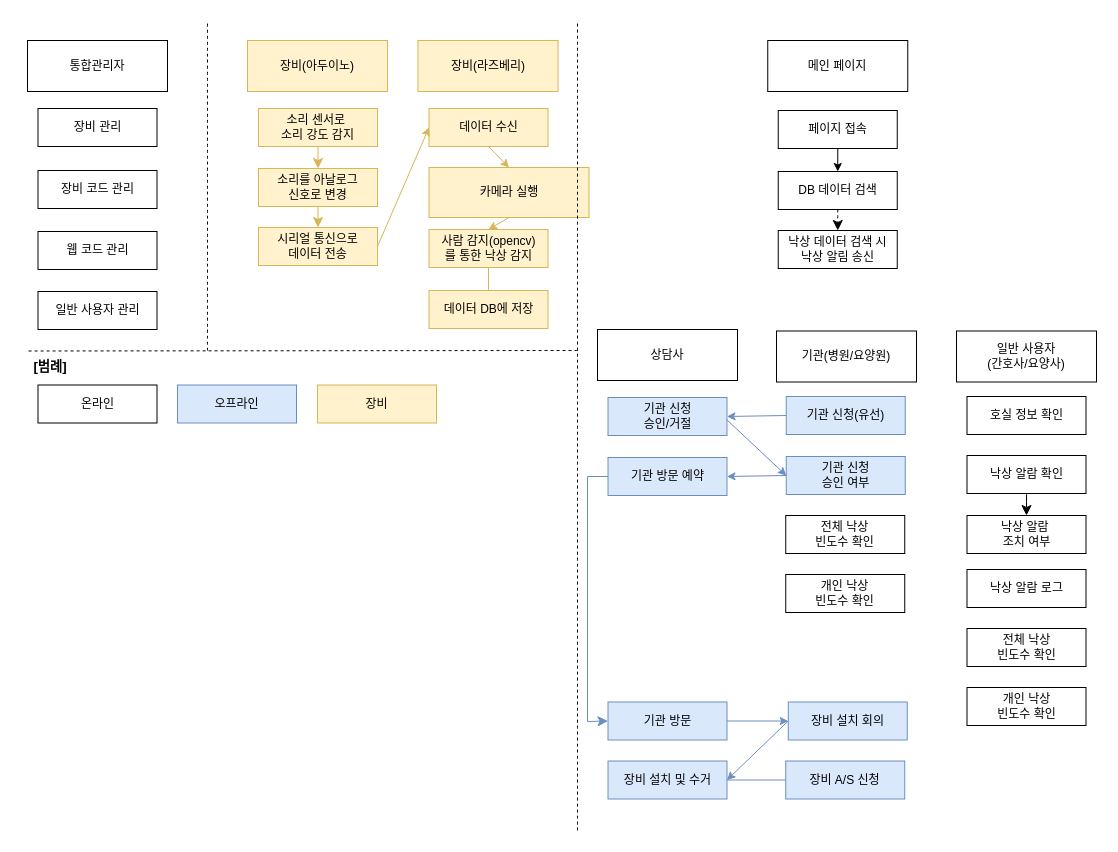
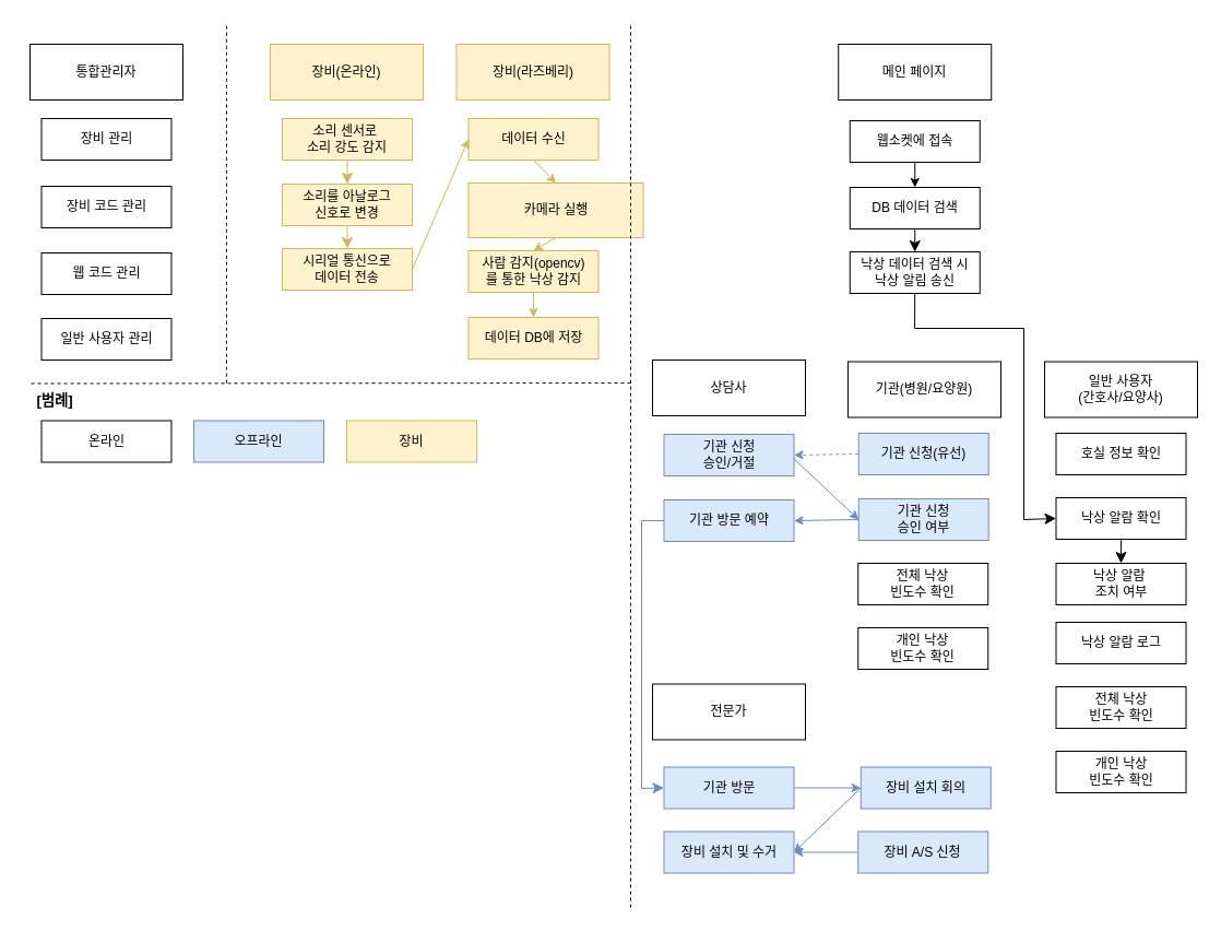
  <mxCell id="0" />
  <mxCell id="1" parent="0" />
  <mxCell id="2" value="상담사" style="rounded=0;whiteSpace=wrap;html=1;" parent="1" vertex="1"><mxGeometry x="597" y="329" width="140" height="51" as="geometry" /></mxCell>
  <mxCell id="3" value="기관 방문 예약" style="rounded=0;whiteSpace=wrap;html=1;fillColor=#dae8fc;strokeColor=#6c8ebf;" parent="1" vertex="1"><mxGeometry x="607.5" y="457" width="119" height="38" as="geometry" /></mxCell>
  <mxCell id="4" value="기관 방문" style="rounded=0;whiteSpace=wrap;html=1;fillColor=#dae8fc;strokeColor=#6c8ebf;" parent="1" vertex="1"><mxGeometry x="607.5" y="701.5" width="119" height="38" as="geometry" /></mxCell>
  <mxCell id="5" value="기관(병원/요양원)" style="rounded=0;whiteSpace=wrap;html=1;" parent="1" vertex="1"><mxGeometry x="776" y="330.5" width="140" height="51" as="geometry" /></mxCell>
  <mxCell id="6" value="기관 신청(유선)" style="rounded=0;whiteSpace=wrap;html=1;fillColor=#dae8fc;strokeColor=#6c8ebf;" parent="1" vertex="1"><mxGeometry x="785.75" y="396" width="119" height="38" as="geometry" /></mxCell>
  <mxCell id="7" value="기관 신청&lt;div&gt;승인 여부&lt;/div&gt;" style="rounded=0;whiteSpace=wrap;html=1;fillColor=#dae8fc;strokeColor=#6c8ebf;" parent="1" vertex="1"><mxGeometry x="785.75" y="456" width="119" height="38" as="geometry" /></mxCell>
  <mxCell id="8" value="장비 설치 회의" style="rounded=0;whiteSpace=wrap;html=1;fillColor=#dae8fc;strokeColor=#6c8ebf;" parent="1" vertex="1"><mxGeometry x="787.75" y="701.5" width="119" height="38" as="geometry" /></mxCell>
  <mxCell id="9" value="일반 사용자&lt;div&gt;(간호사/요양사)&lt;/div&gt;" style="rounded=0;whiteSpace=wrap;html=1;" parent="1" vertex="1"><mxGeometry x="956" y="330.5" width="140" height="51" as="geometry" /></mxCell>
- <mxCell id="10" value="장비(아두이노)" style="rounded=0;whiteSpace=wrap;html=1;fillColor=#fff2cc;strokeColor=#d6b656;" parent="1" vertex="1"><mxGeometry x="247" y="40" width="140" height="51" as="geometry" /></mxCell>
+ <mxCell id="10" value="장비(온라인)" style="rounded=0;whiteSpace=wrap;html=1;fillColor=#fff2cc;strokeColor=#d6b656;" parent="1" vertex="1"><mxGeometry x="247" y="40" width="140" height="51" as="geometry" /></mxCell>
  <mxCell id="11" value="장비(라즈베리)" style="rounded=0;whiteSpace=wrap;html=1;fillColor=#fff2cc;strokeColor=#d6b656;" parent="1" vertex="1"><mxGeometry x="417.5" y="40" width="140" height="51" as="geometry" /></mxCell>
  <mxCell id="12" value="" style="endArrow=classic;html=1;rounded=0;exitX=0;exitY=0.5;exitDx=0;exitDy=0;entryX=1;entryY=0.5;entryDx=0;entryDy=0;fillColor=#dae8fc;strokeColor=#6c8ebf;" parent="1" source="7" target="3" edge="1"><mxGeometry width="50" height="50" relative="1" as="geometry"><mxPoint x="776" y="546" as="sourcePoint" /><mxPoint x="826" y="496" as="targetPoint" /></mxGeometry></mxCell>
  <mxCell id="13" value="기관 신청&lt;div&gt;승인/거절&lt;/div&gt;" style="rounded=0;whiteSpace=wrap;html=1;fillColor=#dae8fc;strokeColor=#6c8ebf;" parent="1" vertex="1"><mxGeometry x="607.5" y="397" width="119" height="38" as="geometry" /></mxCell>
- <mxCell id="14" value="" style="endArrow=classic;html=1;rounded=0;exitX=0;exitY=0.5;exitDx=0;exitDy=0;entryX=1;entryY=0.5;entryDx=0;entryDy=0;fillColor=#dae8fc;strokeColor=#6c8ebf;" parent="1" source="6" target="13" edge="1"><mxGeometry width="50" height="50" relative="1" as="geometry"><mxPoint x="786" y="589" as="sourcePoint" /><mxPoint x="836" y="539" as="targetPoint" /></mxGeometry></mxCell>
+ <mxCell id="14" value="" style="endArrow=classic;html=1;rounded=0;exitX=0;exitY=0.5;exitDx=0;exitDy=0;entryX=1;entryY=0.5;entryDx=0;entryDy=0;fillColor=#dae8fc;strokeColor=#6c8ebf;dashed=1;" parent="1" source="6" target="13" edge="1"><mxGeometry width="50" height="50" relative="1" as="geometry"><mxPoint x="786" y="589" as="sourcePoint" /><mxPoint x="836" y="539" as="targetPoint" /></mxGeometry></mxCell>
  <mxCell id="15" value="" style="endArrow=classic;html=1;rounded=0;entryX=0;entryY=0.5;entryDx=0;entryDy=0;fillColor=#dae8fc;strokeColor=#6c8ebf;" parent="1" target="7" edge="1"><mxGeometry width="50" height="50" relative="1" as="geometry"><mxPoint x="726" y="419" as="sourcePoint" /><mxPoint x="836" y="539" as="targetPoint" /></mxGeometry></mxCell>
  <mxCell id="16" value="" style="endArrow=classic;html=1;rounded=0;exitX=1;exitY=0.5;exitDx=0;exitDy=0;entryX=0;entryY=0.5;entryDx=0;entryDy=0;fillColor=#dae8fc;strokeColor=#6c8ebf;" parent="1" source="4" target="8" edge="1"><mxGeometry width="50" height="50" relative="1" as="geometry"><mxPoint x="786" y="794.5" as="sourcePoint" /><mxPoint x="836" y="744.5" as="targetPoint" /></mxGeometry></mxCell>
  <mxCell id="17" value="낙상 알람 확인" style="rounded=0;whiteSpace=wrap;html=1;" parent="1" vertex="1"><mxGeometry x="966.5" y="455" width="119" height="38" as="geometry" /></mxCell>
  <mxCell id="18" value="낙상 알람 로그" style="rounded=0;whiteSpace=wrap;html=1;" parent="1" vertex="1"><mxGeometry x="966.5" y="569" width="119" height="38" as="geometry" /></mxCell>
  <mxCell id="19" value="전체 낙상&lt;div&gt;빈도수 확인&lt;/div&gt;" style="rounded=0;whiteSpace=wrap;html=1;" parent="1" vertex="1"><mxGeometry x="966.5" y="628" width="119" height="38" as="geometry" /></mxCell>
  <mxCell id="20" value="개인 낙상&lt;div&gt;빈도수 확인&lt;/div&gt;" style="rounded=0;whiteSpace=wrap;html=1;" parent="1" vertex="1"><mxGeometry x="966.5" y="687" width="119" height="38" as="geometry" /></mxCell>
  <mxCell id="21" value="장비 A/S 신청" style="rounded=0;whiteSpace=wrap;html=1;fillColor=#dae8fc;strokeColor=#6c8ebf;" parent="1" vertex="1"><mxGeometry x="785.25" y="760.5" width="119" height="38" as="geometry" /></mxCell>
  <mxCell id="22" value="전체 낙상&lt;div&gt;빈도수 확인&lt;/div&gt;" style="rounded=0;whiteSpace=wrap;html=1;" parent="1" vertex="1"><mxGeometry x="785.25" y="515" width="119" height="38" as="geometry" /></mxCell>
  <mxCell id="23" value="개인 낙상&lt;div&gt;빈도수 확인&lt;/div&gt;" style="rounded=0;whiteSpace=wrap;html=1;" parent="1" vertex="1"><mxGeometry x="785.25" y="574" width="119" height="38" as="geometry" /></mxCell>
  <mxCell id="24" value="장비 설치 및 수거" style="rounded=0;whiteSpace=wrap;html=1;fillColor=#dae8fc;strokeColor=#6c8ebf;" parent="1" vertex="1"><mxGeometry x="607.5" y="760.5" width="119" height="38" as="geometry" /></mxCell>
  <mxCell id="25" value="" style="endArrow=classic;html=1;rounded=0;exitX=0;exitY=0.5;exitDx=0;exitDy=0;entryX=1;entryY=0.5;entryDx=0;entryDy=0;fillColor=#dae8fc;strokeColor=#6c8ebf;" parent="1" source="8" target="24" edge="1"><mxGeometry width="50" height="50" relative="1" as="geometry"><mxPoint x="626" y="834.5" as="sourcePoint" /><mxPoint x="676" y="784.5" as="targetPoint" /></mxGeometry></mxCell>
- <mxCell id="26" value="" style="endArrow=none;html=1;rounded=0;exitX=0;exitY=0.5;exitDx=0;exitDy=0;entryX=1;entryY=0.5;entryDx=0;entryDy=0;fillColor=#dae8fc;strokeColor=#6c8ebf;" parent="1" source="21" target="24" edge="1"><mxGeometry width="50" height="50" relative="1" as="geometry"><mxPoint x="626" y="834.5" as="sourcePoint" /><mxPoint x="676" y="784.5" as="targetPoint" /></mxGeometry></mxCell>
+ <mxCell id="26" value="" style="endArrow=classic;html=1;rounded=0;exitX=0;exitY=0.5;exitDx=0;exitDy=0;entryX=1;entryY=0.5;entryDx=0;entryDy=0;fillColor=#dae8fc;strokeColor=#6c8ebf;" parent="1" source="21" target="24" edge="1"><mxGeometry width="50" height="50" relative="1" as="geometry"><mxPoint x="626" y="834.5" as="sourcePoint" /><mxPoint x="676" y="784.5" as="targetPoint" /></mxGeometry></mxCell>
  <mxCell id="27" value="사람 감지(opencv)&lt;div&gt;를 통한&amp;nbsp;&lt;span style=&quot;background-color: initial;&quot;&gt;낙상 감지&lt;/span&gt;&lt;/div&gt;" style="rounded=0;whiteSpace=wrap;html=1;fillColor=#fff2cc;strokeColor=#d6b656;" parent="1" vertex="1"><mxGeometry x="428.5" y="229" width="119" height="38" as="geometry" /></mxCell>
  <mxCell id="28" value="소리를 아날로그&lt;div&gt;신호로 변경&lt;/div&gt;" style="rounded=0;whiteSpace=wrap;html=1;fillColor=#fff2cc;strokeColor=#d6b656;" parent="1" vertex="1"><mxGeometry x="258" y="168" width="119" height="38" as="geometry" /></mxCell>
  <mxCell id="29" value="시리얼 통신으로&lt;div&gt;데이터 전송&lt;/div&gt;" style="rounded=0;whiteSpace=wrap;html=1;fillColor=#fff2cc;strokeColor=#d6b656;" parent="1" vertex="1"><mxGeometry x="258" y="227" width="119" height="38" as="geometry" /></mxCell>
  <mxCell id="30" value="데이터 DB에 저장" style="rounded=0;whiteSpace=wrap;html=1;fillColor=#fff2cc;strokeColor=#d6b656;" parent="1" vertex="1"><mxGeometry x="428.5" y="290" width="119" height="38" as="geometry" /></mxCell>
  <mxCell id="31" value="소리 센서로&amp;nbsp;&lt;div&gt;소리 강도 감지&lt;/div&gt;" style="rounded=0;whiteSpace=wrap;html=1;fillColor=#fff2cc;strokeColor=#d6b656;" parent="1" vertex="1"><mxGeometry x="258" y="108" width="119" height="38" as="geometry" /></mxCell>
  <mxCell id="32" value="데이터 수신" style="rounded=0;whiteSpace=wrap;html=1;fillColor=#fff2cc;strokeColor=#d6b656;" parent="1" vertex="1"><mxGeometry x="428.5" y="108" width="119" height="38" as="geometry" /></mxCell>
  <mxCell id="33" value="카메라 실행" style="rounded=0;whiteSpace=wrap;html=1;fillColor=#fff2cc;strokeColor=#d6b656;" parent="1" vertex="1"><mxGeometry x="428.5" y="167" width="160" height="50" as="geometry" /></mxCell>
  <mxCell id="34" value="" style="endArrow=classic;html=1;rounded=0;exitX=1;exitY=0.5;exitDx=0;exitDy=0;entryX=0;entryY=0.5;entryDx=0;entryDy=0;fillColor=#fff2cc;strokeColor=#d6b656;" parent="1" source="29" target="32" edge="1"><mxGeometry width="50" height="50" relative="1" as="geometry"><mxPoint x="726.5" y="300" as="sourcePoint" /><mxPoint x="776.5" y="250" as="targetPoint" /></mxGeometry></mxCell>
- <mxCell id="35" value="" style="endArrow=none;html=1;rounded=0;exitX=0.5;exitY=1;exitDx=0;exitDy=0;entryX=0.5;entryY=0;entryDx=0;entryDy=0;fillColor=#fff2cc;strokeColor=#d6b656;" parent="1" source="27" target="30" edge="1"><mxGeometry width="50" height="50" relative="1" as="geometry"><mxPoint x="726.5" y="298" as="sourcePoint" /><mxPoint x="776.5" y="248" as="targetPoint" /></mxGeometry></mxCell>
+ <mxCell id="35" value="" style="endArrow=classic;html=1;rounded=0;exitX=0.5;exitY=1;exitDx=0;exitDy=0;entryX=0.5;entryY=0;entryDx=0;entryDy=0;fillColor=#fff2cc;strokeColor=#d6b656;" parent="1" source="27" target="30" edge="1"><mxGeometry width="50" height="50" relative="1" as="geometry"><mxPoint x="726.5" y="298" as="sourcePoint" /><mxPoint x="776.5" y="248" as="targetPoint" /></mxGeometry></mxCell>
  <mxCell id="36" value="" style="endArrow=classic;html=1;rounded=0;exitX=0.5;exitY=1;exitDx=0;exitDy=0;entryX=0.5;entryY=0;entryDx=0;entryDy=0;fillColor=#fff2cc;strokeColor=#d6b656;" parent="1" source="33" target="27" edge="1"><mxGeometry width="50" height="50" relative="1" as="geometry"><mxPoint x="498.5" y="277" as="sourcePoint" /><mxPoint x="498.5" y="300" as="targetPoint" /></mxGeometry></mxCell>
  <mxCell id="37" value="" style="endArrow=classic;html=1;rounded=0;exitX=0.5;exitY=1;exitDx=0;exitDy=0;entryX=0.5;entryY=0;entryDx=0;entryDy=0;fillColor=#fff2cc;strokeColor=#d6b656;" parent="1" source="32" target="33" edge="1"><mxGeometry width="50" height="50" relative="1" as="geometry"><mxPoint x="726.5" y="298" as="sourcePoint" /><mxPoint x="776.5" y="248" as="targetPoint" /></mxGeometry></mxCell>
  <mxCell id="38" value="메인 페이지" style="rounded=0;whiteSpace=wrap;html=1;" parent="1" vertex="1"><mxGeometry x="767.25" y="40" width="140" height="51" as="geometry" /></mxCell>
- <mxCell id="39" value="페이지 접속" style="rounded=0;whiteSpace=wrap;html=1;" parent="1" vertex="1"><mxGeometry x="777.75" y="110" width="119" height="38" as="geometry" /></mxCell>
+ <mxCell id="39" value="웹소켓에 접속" style="rounded=0;whiteSpace=wrap;html=1;" parent="1" vertex="1"><mxGeometry x="777.75" y="110" width="119" height="38" as="geometry" /></mxCell>
  <mxCell id="40" value="낙상 데이터 검색 시&lt;div&gt;낙상 알림 송신&lt;/div&gt;" style="rounded=0;whiteSpace=wrap;html=1;" parent="1" vertex="1"><mxGeometry x="777.75" y="230" width="119" height="38" as="geometry" /></mxCell>
  <mxCell id="41" value="호실 정보&amp;nbsp;&lt;span style=&quot;background-color: initial;&quot;&gt;확인&lt;/span&gt;" style="rounded=0;whiteSpace=wrap;html=1;" parent="1" vertex="1"><mxGeometry x="966.5" y="396" width="119" height="38" as="geometry" /></mxCell>
- <mxCell id="42" style="edgeStyle=none;curved=1;rounded=0;orthogonalLoop=1;jettySize=auto;html=1;entryX=0.5;entryY=0;entryDx=0;entryDy=0;fontSize=12;startSize=8;endSize=8;dashed=1;" edge="1" parent="1" source="43" target="40"><mxGeometry relative="1" as="geometry" /></mxCell>
+ <mxCell id="42" style="edgeStyle=none;curved=1;rounded=0;orthogonalLoop=1;jettySize=auto;html=1;entryX=0.5;entryY=0;entryDx=0;entryDy=0;fontSize=12;startSize=8;endSize=8;" edge="1" parent="1" source="43" target="40"><mxGeometry relative="1" as="geometry" /></mxCell>
  <mxCell id="43" value="DB 데이터 검색" style="rounded=0;whiteSpace=wrap;html=1;" parent="1" vertex="1"><mxGeometry x="777.75" y="171" width="119" height="38" as="geometry" /></mxCell>
  <mxCell id="44" value="" style="endArrow=classic;html=1;rounded=0;exitX=0.5;exitY=1;exitDx=0;exitDy=0;entryX=0.5;entryY=0;entryDx=0;entryDy=0;" parent="1" source="39" target="43" edge="1"><mxGeometry width="50" height="50" relative="1" as="geometry"><mxPoint x="917.25" y="280" as="sourcePoint" /><mxPoint x="967.25" y="230" as="targetPoint" /></mxGeometry></mxCell>
  <mxCell id="45" value="" style="endArrow=classic;html=1;rounded=0;fontSize=12;startSize=8;endSize=8;curved=1;exitX=0.5;exitY=1;exitDx=0;exitDy=0;entryX=0.5;entryY=0;entryDx=0;entryDy=0;fillColor=#fff2cc;strokeColor=#d6b656;" edge="1" parent="1" source="31" target="28"><mxGeometry width="50" height="50" relative="1" as="geometry"><mxPoint x="327" y="171" as="sourcePoint" /><mxPoint x="377" y="121" as="targetPoint" /></mxGeometry></mxCell>
  <mxCell id="46" value="" style="endArrow=classic;html=1;rounded=0;fontSize=12;startSize=8;endSize=8;curved=1;exitX=0.5;exitY=1;exitDx=0;exitDy=0;entryX=0.5;entryY=0;entryDx=0;entryDy=0;fillColor=#fff2cc;strokeColor=#d6b656;" edge="1" parent="1" source="28" target="29"><mxGeometry width="50" height="50" relative="1" as="geometry"><mxPoint x="787" y="250" as="sourcePoint" /><mxPoint x="837" y="200" as="targetPoint" /></mxGeometry></mxCell>
  <mxCell id="47" value="통합관리자" style="rounded=0;whiteSpace=wrap;html=1;" vertex="1" parent="1"><mxGeometry x="27" y="40" width="140" height="51" as="geometry" /></mxCell>
  <mxCell id="48" value="장비 코드 관리" style="rounded=0;whiteSpace=wrap;html=1;" vertex="1" parent="1"><mxGeometry x="37.5" y="170" width="119" height="38" as="geometry" /></mxCell>
  <mxCell id="49" value="웹 코드 관리" style="rounded=0;whiteSpace=wrap;html=1;" vertex="1" parent="1"><mxGeometry x="37.5" y="231" width="119" height="38" as="geometry" /></mxCell>
  <mxCell id="50" value="장비 관리" style="rounded=0;whiteSpace=wrap;html=1;" vertex="1" parent="1"><mxGeometry x="37.5" y="108" width="119" height="38" as="geometry" /></mxCell>
  <mxCell id="51" value="일반 사용자 관리" style="rounded=0;whiteSpace=wrap;html=1;" vertex="1" parent="1"><mxGeometry x="37.5" y="291" width="119" height="38" as="geometry" /></mxCell>
  <mxCell id="52" value="" style="endArrow=none;dashed=1;html=1;rounded=0;fontSize=12;startSize=8;endSize=8;curved=1;" edge="1" parent="1"><mxGeometry width="50" height="50" relative="1" as="geometry"><mxPoint x="577" y="830" as="sourcePoint" /><mxPoint x="577" y="20" as="targetPoint" /></mxGeometry></mxCell>
+ <mxCell id="53" value="" style="endArrow=classic;html=1;rounded=0;fontSize=12;startSize=8;endSize=8;curved=0;exitX=0.5;exitY=1;exitDx=0;exitDy=0;entryX=0;entryY=0.5;entryDx=0;entryDy=0;" edge="1" parent="1" source="40" target="17"><mxGeometry width="50" height="50" relative="1" as="geometry"><mxPoint x="877" y="310" as="sourcePoint" /><mxPoint x="927" y="260" as="targetPoint" /><Array as="points"><mxPoint x="837" y="300" /><mxPoint x="937" y="300" /><mxPoint x="937" y="475" /></Array></mxGeometry></mxCell>
  <mxCell id="54" value="" style="endArrow=none;dashed=1;html=1;rounded=0;fontSize=12;startSize=8;endSize=8;curved=1;" edge="1" parent="1"><mxGeometry width="50" height="50" relative="1" as="geometry"><mxPoint x="577" y="350" as="sourcePoint" /><mxPoint x="27" y="350.5" as="targetPoint" /></mxGeometry></mxCell>
  <mxCell id="55" value="온라인" style="rounded=0;whiteSpace=wrap;html=1;" vertex="1" parent="1"><mxGeometry x="37.5" y="384.5" width="119" height="38" as="geometry" /></mxCell>
  <mxCell id="56" value="오프라인" style="rounded=0;whiteSpace=wrap;html=1;fillColor=#dae8fc;strokeColor=#6c8ebf;" vertex="1" parent="1"><mxGeometry x="177" y="384.5" width="119" height="38" as="geometry" /></mxCell>
  <mxCell id="57" value="장비" style="rounded=0;whiteSpace=wrap;html=1;fillColor=#fff2cc;strokeColor=#d6b656;" vertex="1" parent="1"><mxGeometry x="317" y="384.5" width="119" height="38" as="geometry" /></mxCell>
  <mxCell id="58" value="" style="endArrow=none;dashed=1;html=1;rounded=0;fontSize=12;startSize=8;endSize=8;curved=1;" edge="1" parent="1"><mxGeometry width="50" height="50" relative="1" as="geometry"><mxPoint x="207" y="350" as="sourcePoint" /><mxPoint x="207" y="20" as="targetPoint" /></mxGeometry></mxCell>
+ <mxCell id="59" value="전문가" style="rounded=0;whiteSpace=wrap;html=1;" vertex="1" parent="1"><mxGeometry x="597" y="625.5" width="140" height="51" as="geometry" /></mxCell>
  <mxCell id="60" value="" style="endArrow=classic;html=1;rounded=0;fontSize=12;startSize=8;endSize=8;curved=0;exitX=0;exitY=0.5;exitDx=0;exitDy=0;entryX=0;entryY=0.5;entryDx=0;entryDy=0;fillColor=#dae8fc;strokeColor=#6c8ebf;" edge="1" parent="1" source="3" target="4"><mxGeometry width="50" height="50" relative="1" as="geometry"><mxPoint x="617" y="510" as="sourcePoint" /><mxPoint x="667" y="460" as="targetPoint" /><Array as="points"><mxPoint x="587" y="476" /><mxPoint x="587" y="721" /></Array></mxGeometry></mxCell>
  <mxCell id="61" value="&lt;h5&gt;[범례]&lt;/h5&gt;" style="text;html=1;align=center;verticalAlign=middle;whiteSpace=wrap;rounded=0;fontSize=16;" vertex="1" parent="1"><mxGeometry x="20" y="350.5" width="60" height="30" as="geometry" /></mxCell>
  <mxCell id="62" value="낙상 알람&amp;nbsp;&lt;div&gt;조치 여부&lt;/div&gt;" style="rounded=0;whiteSpace=wrap;html=1;" vertex="1" parent="1"><mxGeometry x="966.5" y="515" width="119" height="38" as="geometry" /></mxCell>
  <mxCell id="63" value="" style="endArrow=classic;html=1;rounded=0;fontSize=12;startSize=8;endSize=8;curved=1;exitX=0.5;exitY=1;exitDx=0;exitDy=0;entryX=0.5;entryY=0;entryDx=0;entryDy=0;" edge="1" parent="1" source="17" target="62"><mxGeometry width="50" height="50" relative="1" as="geometry"><mxPoint x="617" y="609" as="sourcePoint" /><mxPoint x="667" y="559" as="targetPoint" /></mxGeometry></mxCell>
